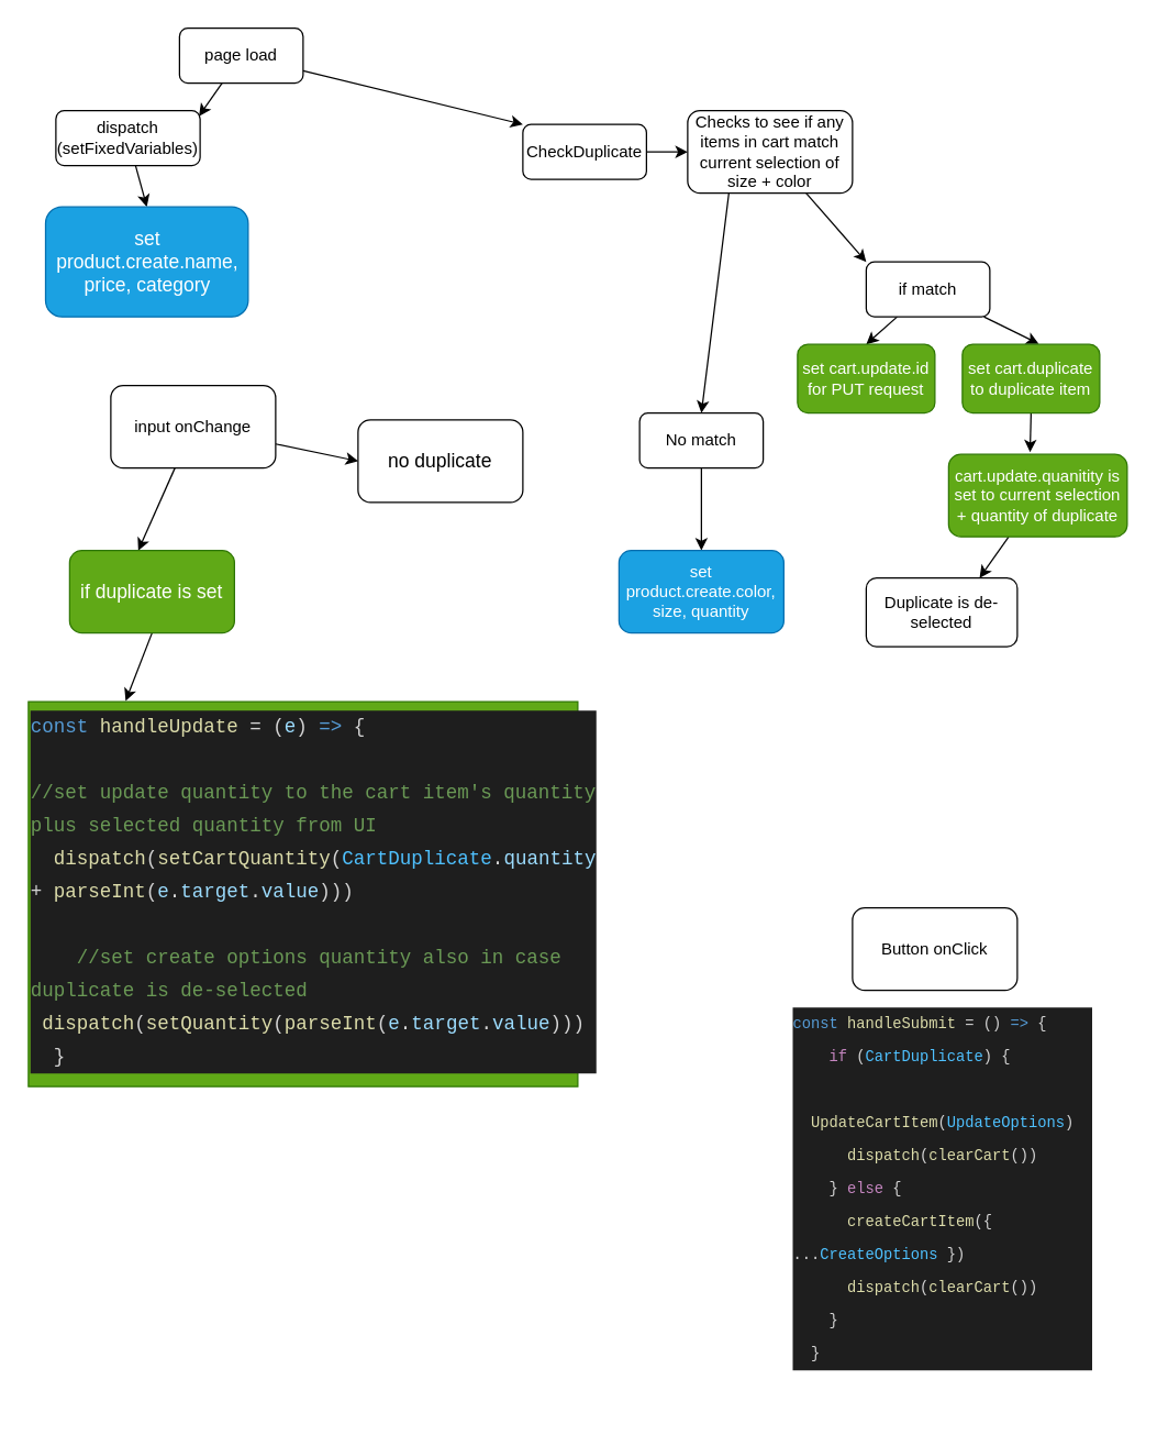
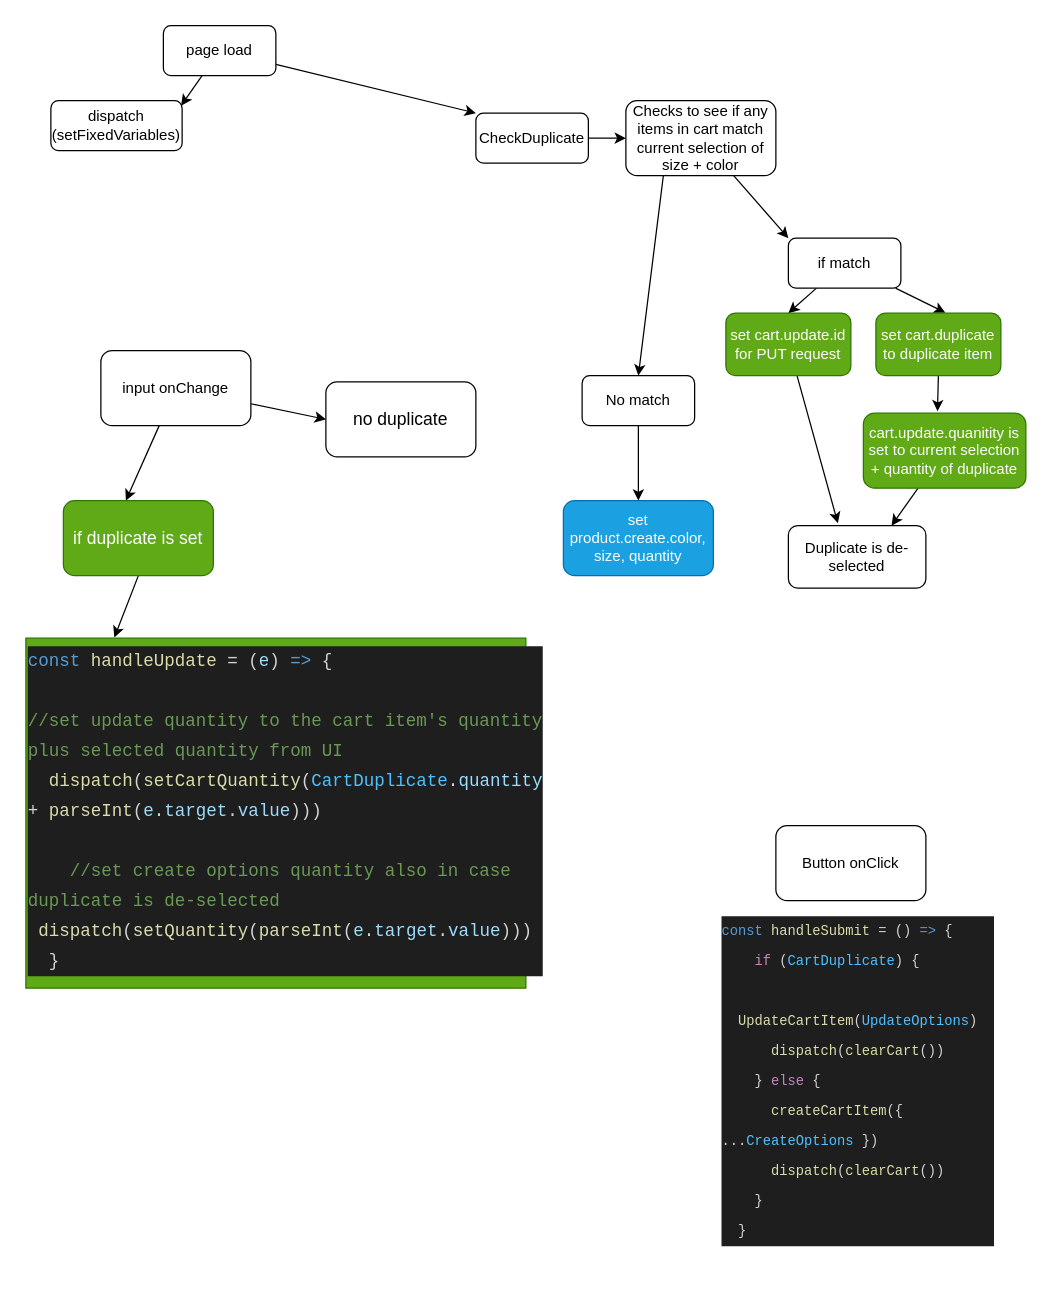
  <mxCell id="0" />
  <mxCell id="1" parent="0" />
  <mxCell id="2" style="edgeStyle=none;html=1;entryX=0.992;entryY=0.101;entryDx=0;entryDy=0;entryPerimeter=0;" edge="1" parent="1" source="4" target="6"><mxGeometry relative="1" as="geometry" /></mxCell>
  <mxCell id="3" style="edgeStyle=none;html=1;entryX=0;entryY=0;entryDx=0;entryDy=0;" edge="1" parent="1" source="4" target="8"><mxGeometry relative="1" as="geometry" /></mxCell>
  <mxCell id="4" value="page load" style="rounded=1;whiteSpace=wrap;html=1;" vertex="1" parent="1"><mxGeometry x="130" y="20" width="90" height="40" as="geometry" /></mxCell>
- <mxCell id="5" style="edgeStyle=none;html=1;entryX=0.5;entryY=0;entryDx=0;entryDy=0;fontSize=14;" edge="1" parent="1" source="6" target="34"><mxGeometry relative="1" as="geometry" /></mxCell>
  <mxCell id="6" value="dispatch&lt;br&gt;(setFixedVariables)" style="rounded=1;whiteSpace=wrap;html=1;" vertex="1" parent="1"><mxGeometry x="40" y="80" width="105" height="40" as="geometry" /></mxCell>
  <mxCell id="7" style="edgeStyle=none;html=1;exitX=1;exitY=0.5;exitDx=0;exitDy=0;entryX=0;entryY=0.5;entryDx=0;entryDy=0;" edge="1" parent="1" source="8" target="11"><mxGeometry relative="1" as="geometry" /></mxCell>
  <mxCell id="8" value="CheckDuplicate" style="rounded=1;whiteSpace=wrap;html=1;" vertex="1" parent="1"><mxGeometry x="380" y="90" width="90" height="40" as="geometry" /></mxCell>
  <mxCell id="9" style="edgeStyle=none;html=1;exitX=0.25;exitY=1;exitDx=0;exitDy=0;entryX=0.5;entryY=0;entryDx=0;entryDy=0;" edge="1" parent="1" source="11" target="27"><mxGeometry relative="1" as="geometry" /></mxCell>
  <mxCell id="10" style="edgeStyle=none;html=1;entryX=0;entryY=0;entryDx=0;entryDy=0;fontSize=14;" edge="1" parent="1" source="11" target="14"><mxGeometry relative="1" as="geometry" /></mxCell>
  <mxCell id="11" value="Checks to see if any items in cart match current selection of size + color" style="rounded=1;whiteSpace=wrap;html=1;" vertex="1" parent="1"><mxGeometry x="500" y="80" width="120" height="60" as="geometry" /></mxCell>
  <mxCell id="12" style="edgeStyle=none;html=1;entryX=0.5;entryY=0;entryDx=0;entryDy=0;" edge="1" parent="1" source="14" target="16"><mxGeometry relative="1" as="geometry" /></mxCell>
  <mxCell id="13" style="edgeStyle=none;html=1;entryX=0.556;entryY=-0.008;entryDx=0;entryDy=0;entryPerimeter=0;" edge="1" parent="1" source="14" target="18"><mxGeometry relative="1" as="geometry" /></mxCell>
  <mxCell id="14" value="if match" style="rounded=1;whiteSpace=wrap;html=1;" vertex="1" parent="1"><mxGeometry x="630" y="190" width="90" height="40" as="geometry" /></mxCell>
+ <mxCell id="15" style="edgeStyle=none;html=1;entryX=0.36;entryY=-0.038;entryDx=0;entryDy=0;entryPerimeter=0;" edge="1" parent="1" source="16" target="23"><mxGeometry relative="1" as="geometry" /></mxCell>
  <mxCell id="16" value="set cart.update.id for PUT request" style="rounded=1;whiteSpace=wrap;html=1;fillColor=#60a917;fontColor=#ffffff;strokeColor=#2D7600;" vertex="1" parent="1"><mxGeometry x="580" y="250" width="100" height="50" as="geometry" /></mxCell>
  <mxCell id="17" style="edgeStyle=none;html=1;exitX=0.5;exitY=1;exitDx=0;exitDy=0;entryX=0.456;entryY=-0.026;entryDx=0;entryDy=0;entryPerimeter=0;" edge="1" parent="1" source="18" target="25"><mxGeometry relative="1" as="geometry" /></mxCell>
  <mxCell id="18" value="set cart.duplicate to duplicate item" style="rounded=1;whiteSpace=wrap;html=1;fillColor=#60a917;fontColor=#ffffff;strokeColor=#2D7600;" vertex="1" parent="1"><mxGeometry x="700" y="250" width="100" height="50" as="geometry" /></mxCell>
  <mxCell id="19" style="edgeStyle=none;html=1;entryX=0.5;entryY=0;entryDx=0;entryDy=0;fontSize=14;" edge="1" parent="1" source="21"><mxGeometry relative="1" as="geometry"><mxPoint x="100" y="400" as="targetPoint" /></mxGeometry></mxCell>
  <mxCell id="20" style="edgeStyle=none;html=1;entryX=0;entryY=0.5;entryDx=0;entryDy=0;fontSize=14;" edge="1" parent="1" source="21" target="33"><mxGeometry relative="1" as="geometry" /></mxCell>
  <mxCell id="21" value="input onChange" style="rounded=1;whiteSpace=wrap;html=1;" vertex="1" parent="1"><mxGeometry x="80" y="280" width="120" height="60" as="geometry" /></mxCell>
  <mxCell id="22" value="Button onClick" style="rounded=1;whiteSpace=wrap;html=1;" vertex="1" parent="1"><mxGeometry x="620" y="660" width="120" height="60" as="geometry" /></mxCell>
  <mxCell id="23" value="Duplicate is de-selected" style="rounded=1;whiteSpace=wrap;html=1;" vertex="1" parent="1"><mxGeometry x="630" y="420" width="110" height="50" as="geometry" /></mxCell>
  <mxCell id="24" style="edgeStyle=none;html=1;entryX=0.75;entryY=0;entryDx=0;entryDy=0;" edge="1" parent="1" source="25" target="23"><mxGeometry relative="1" as="geometry" /></mxCell>
  <mxCell id="25" value="cart.update.quanitity is set to current selection + quantity of duplicate" style="rounded=1;whiteSpace=wrap;html=1;fillColor=#60a917;fontColor=#ffffff;strokeColor=#2D7600;" vertex="1" parent="1"><mxGeometry x="690" y="330" width="130" height="60" as="geometry" /></mxCell>
  <mxCell id="26" style="edgeStyle=none;html=1;entryX=0.5;entryY=0;entryDx=0;entryDy=0;fontSize=14;" edge="1" parent="1" source="27" target="28"><mxGeometry relative="1" as="geometry" /></mxCell>
  <mxCell id="27" value="No match" style="rounded=1;whiteSpace=wrap;html=1;" vertex="1" parent="1"><mxGeometry x="465" y="300" width="90" height="40" as="geometry" /></mxCell>
  <mxCell id="28" value="set product.create.color, size, quantity" style="rounded=1;whiteSpace=wrap;html=1;fillColor=#1ba1e2;fontColor=#ffffff;strokeColor=#006EAF;" vertex="1" parent="1"><mxGeometry x="450" y="400" width="120" height="60" as="geometry" /></mxCell>
  <mxCell id="29" value="&lt;font&gt;&lt;div style=&quot;text-align: left&quot;&gt;&lt;span style=&quot;font-size: 11px&quot;&gt;&lt;br class=&quot;Apple-interchange-newline&quot;&gt;&lt;br&gt;&lt;/span&gt;&lt;/div&gt;&lt;/font&gt;&lt;div style=&quot;color: rgb(212 , 212 , 212) ; background-color: rgb(30 , 30 , 30) ; font-family: &amp;quot;consolas&amp;quot; , &amp;quot;courier new&amp;quot; , monospace ; font-weight: normal ; line-height: 24px ; font-size: 11px&quot;&gt;&lt;div style=&quot;text-align: left&quot;&gt;&lt;font style=&quot;font-size: 11px&quot;&gt;&lt;span style=&quot;color: rgb(86 , 156 , 214)&quot;&gt;const&lt;/span&gt;&lt;span style=&quot;color: rgb(212 , 212 , 212)&quot;&gt;&lt;span&gt;&amp;nbsp;&lt;/span&gt;&lt;/span&gt;&lt;span style=&quot;color: rgb(220 , 220 , 170)&quot;&gt;handleSubmit&lt;/span&gt;&lt;span style=&quot;color: rgb(212 , 212 , 212)&quot;&gt;&lt;span&gt;&amp;nbsp;&lt;/span&gt;= ()&lt;span&gt;&amp;nbsp;&lt;/span&gt;&lt;/span&gt;&lt;span style=&quot;color: rgb(86 , 156 , 214)&quot;&gt;=&amp;gt;&lt;/span&gt;&lt;span style=&quot;color: rgb(212 , 212 , 212)&quot;&gt;&lt;span&gt;&amp;nbsp;&lt;/span&gt;{&lt;/span&gt;&lt;/font&gt;&lt;/div&gt;&lt;div style=&quot;text-align: left&quot;&gt;&lt;font style=&quot;font-size: 11px&quot;&gt;&lt;span style=&quot;color: rgb(212 , 212 , 212)&quot;&gt;&amp;nbsp; &amp;nbsp;&lt;span&gt;&amp;nbsp;&lt;/span&gt;&lt;/span&gt;&lt;span style=&quot;color: rgb(197 , 134 , 192)&quot;&gt;if&lt;/span&gt;&lt;span style=&quot;color: rgb(212 , 212 , 212)&quot;&gt;&lt;span&gt;&amp;nbsp;&lt;/span&gt;(&lt;/span&gt;&lt;span style=&quot;color: rgb(79 , 193 , 255)&quot;&gt;CartDuplicate&lt;/span&gt;&lt;span style=&quot;color: rgb(212 , 212 , 212)&quot;&gt;) {&lt;/span&gt;&lt;/font&gt;&lt;/div&gt;&lt;div style=&quot;text-align: left&quot;&gt;&lt;font style=&quot;font-size: 11px&quot;&gt;&lt;span style=&quot;color: rgb(212 , 212 , 212)&quot;&gt;&amp;nbsp; &amp;nbsp; &amp;nbsp;&lt;span&gt;&amp;nbsp;&lt;/span&gt;&lt;/span&gt;&lt;span style=&quot;color: rgb(220 , 220 , 170)&quot;&gt;UpdateCartItem&lt;/span&gt;&lt;span style=&quot;color: rgb(212 , 212 , 212)&quot;&gt;(&lt;/span&gt;&lt;span style=&quot;color: rgb(79 , 193 , 255)&quot;&gt;UpdateOptions&lt;/span&gt;&lt;span style=&quot;color: rgb(212 , 212 , 212)&quot;&gt;)&lt;/span&gt;&lt;/font&gt;&lt;/div&gt;&lt;div style=&quot;text-align: left&quot;&gt;&lt;font style=&quot;font-size: 11px&quot;&gt;&lt;span style=&quot;color: rgb(212 , 212 , 212)&quot;&gt;&amp;nbsp; &amp;nbsp; &amp;nbsp;&lt;span&gt;&amp;nbsp;&lt;/span&gt;&lt;/span&gt;&lt;span style=&quot;color: rgb(220 , 220 , 170)&quot;&gt;dispatch&lt;/span&gt;&lt;span style=&quot;color: rgb(212 , 212 , 212)&quot;&gt;(&lt;/span&gt;&lt;span style=&quot;color: rgb(220 , 220 , 170)&quot;&gt;clearCart&lt;/span&gt;&lt;span style=&quot;color: rgb(212 , 212 , 212)&quot;&gt;())&lt;/span&gt;&lt;/font&gt;&lt;/div&gt;&lt;div style=&quot;text-align: left&quot;&gt;&lt;font style=&quot;font-size: 11px&quot;&gt;&lt;span style=&quot;color: rgb(212 , 212 , 212)&quot;&gt;&amp;nbsp; &amp;nbsp; }&lt;span&gt;&amp;nbsp;&lt;/span&gt;&lt;/span&gt;&lt;span style=&quot;color: rgb(197 , 134 , 192)&quot;&gt;else&lt;/span&gt;&lt;span style=&quot;color: rgb(212 , 212 , 212)&quot;&gt;&lt;span&gt;&amp;nbsp;&lt;/span&gt;{&lt;/span&gt;&lt;/font&gt;&lt;/div&gt;&lt;div style=&quot;text-align: left&quot;&gt;&lt;font style=&quot;font-size: 11px&quot;&gt;&lt;span style=&quot;color: rgb(212 , 212 , 212)&quot;&gt;&amp;nbsp; &amp;nbsp; &amp;nbsp;&lt;span&gt;&amp;nbsp;&lt;/span&gt;&lt;/span&gt;&lt;span style=&quot;color: rgb(220 , 220 , 170)&quot;&gt;createCartItem&lt;/span&gt;&lt;span style=&quot;color: rgb(212 , 212 , 212)&quot;&gt;({ ...&lt;/span&gt;&lt;span style=&quot;color: rgb(79 , 193 , 255)&quot;&gt;CreateOptions&lt;/span&gt;&lt;span style=&quot;color: rgb(212 , 212 , 212)&quot;&gt;&lt;span&gt;&amp;nbsp;&lt;/span&gt;})&lt;/span&gt;&lt;/font&gt;&lt;/div&gt;&lt;div style=&quot;text-align: left&quot;&gt;&lt;font style=&quot;font-size: 11px&quot;&gt;&lt;span style=&quot;color: rgb(212 , 212 , 212)&quot;&gt;&amp;nbsp; &amp;nbsp; &amp;nbsp;&lt;span&gt;&amp;nbsp;&lt;/span&gt;&lt;/span&gt;&lt;span style=&quot;color: rgb(220 , 220 , 170)&quot;&gt;dispatch&lt;/span&gt;&lt;span style=&quot;color: rgb(212 , 212 , 212)&quot;&gt;(&lt;/span&gt;&lt;span style=&quot;color: rgb(220 , 220 , 170)&quot;&gt;clearCart&lt;/span&gt;&lt;span style=&quot;color: rgb(212 , 212 , 212)&quot;&gt;())&lt;/span&gt;&lt;/font&gt;&lt;/div&gt;&lt;div style=&quot;text-align: left&quot;&gt;&lt;span style=&quot;color: rgb(212 , 212 , 212)&quot;&gt;&lt;font style=&quot;font-size: 11px&quot;&gt;&amp;nbsp; &amp;nbsp; }&lt;/font&gt;&lt;/span&gt;&lt;/div&gt;&lt;div style=&quot;text-align: left&quot;&gt;&lt;span style=&quot;color: rgb(212 , 212 , 212)&quot;&gt;&lt;font style=&quot;font-size: 11px&quot;&gt;&amp;nbsp; }&lt;/font&gt;&lt;/span&gt;&lt;/div&gt;&lt;/div&gt;&lt;font&gt;&lt;div style=&quot;text-align: left&quot;&gt;&lt;span style=&quot;font-size: 11px&quot;&gt;&lt;br&gt;&lt;/span&gt;&lt;/div&gt;&lt;/font&gt;&lt;div style=&quot;text-align: left&quot;&gt;&lt;br style=&quot;color: rgb(240, 240, 240); font-family: helvetica; font-size: 12px; font-style: normal; font-weight: 400; letter-spacing: normal; text-align: left; text-indent: 0px; text-transform: none; word-spacing: 0px; background-color: rgb(42, 42, 42);&quot;&gt;&#10;&#10;&lt;/div&gt;" style="text;whiteSpace=wrap;html=1;fontSize=11;" vertex="1" parent="1"><mxGeometry x="575" y="700" width="220" height="260" as="geometry" /></mxCell>
  <mxCell id="30" value="&lt;div style=&quot;color: rgb(212 , 212 , 212) ; background-color: rgb(30 , 30 , 30) ; font-family: &amp;#34;consolas&amp;#34; , &amp;#34;courier new&amp;#34; , monospace ; font-weight: normal ; font-size: 14px ; line-height: 24px&quot;&gt;&lt;div&gt;&lt;span style=&quot;color: #569cd6&quot;&gt;const&lt;/span&gt;&lt;span style=&quot;color: #d4d4d4&quot;&gt; &lt;/span&gt;&lt;span style=&quot;color: #dcdcaa&quot;&gt;handleUpdate&lt;/span&gt;&lt;span style=&quot;color: #d4d4d4&quot;&gt; = (&lt;/span&gt;&lt;span style=&quot;color: #9cdcfe&quot;&gt;e&lt;/span&gt;&lt;span style=&quot;color: #d4d4d4&quot;&gt;) &lt;/span&gt;&lt;span style=&quot;color: #569cd6&quot;&gt;=&amp;gt;&lt;/span&gt;&lt;span style=&quot;color: #d4d4d4&quot;&gt; {&lt;/span&gt;&lt;/div&gt;&lt;div&gt;&lt;span style=&quot;color: #d4d4d4&quot;&gt;&amp;nbsp; &amp;nbsp;&lt;/span&gt;&lt;/div&gt;&lt;div&gt;&lt;span style=&quot;color: #6a9955&quot;&gt;//set update quantity to the cart item's quantity plus selected quantity from UI&lt;/span&gt;&lt;/div&gt;&lt;div&gt;&lt;span style=&quot;color: #d4d4d4&quot;&gt;&amp;nbsp;&amp;nbsp;&lt;/span&gt;&lt;span style=&quot;color: #dcdcaa&quot;&gt;dispatch&lt;/span&gt;&lt;span style=&quot;color: #d4d4d4&quot;&gt;(&lt;/span&gt;&lt;span style=&quot;color: #dcdcaa&quot;&gt;setCartQuantity&lt;/span&gt;&lt;span style=&quot;color: #d4d4d4&quot;&gt;(&lt;/span&gt;&lt;span style=&quot;color: #4fc1ff&quot;&gt;CartDuplicate&lt;/span&gt;&lt;span style=&quot;color: #d4d4d4&quot;&gt;.&lt;/span&gt;&lt;span style=&quot;color: #9cdcfe&quot;&gt;quantity&lt;/span&gt;&lt;span style=&quot;color: #d4d4d4&quot;&gt; + &lt;/span&gt;&lt;span style=&quot;color: #dcdcaa&quot;&gt;parseInt&lt;/span&gt;&lt;span style=&quot;color: #d4d4d4&quot;&gt;(&lt;/span&gt;&lt;span style=&quot;color: #9cdcfe&quot;&gt;e&lt;/span&gt;&lt;span style=&quot;color: #d4d4d4&quot;&gt;.&lt;/span&gt;&lt;span style=&quot;color: #9cdcfe&quot;&gt;target&lt;/span&gt;&lt;span style=&quot;color: #d4d4d4&quot;&gt;.&lt;/span&gt;&lt;span style=&quot;color: #9cdcfe&quot;&gt;value&lt;/span&gt;&lt;span style=&quot;color: #d4d4d4&quot;&gt;)))&lt;/span&gt;&lt;/div&gt;&lt;div&gt;&lt;span style=&quot;color: #d4d4d4&quot;&gt;&lt;br&gt;&lt;/span&gt;&lt;/div&gt;&lt;div&gt;&lt;span style=&quot;color: #d4d4d4&quot;&gt;&amp;nbsp; &amp;nbsp; &lt;/span&gt;&lt;span style=&quot;color: #6a9955&quot;&gt;//set create options quantity also in case duplicate is de-selected&lt;/span&gt;&lt;/div&gt;&lt;div&gt;&lt;span style=&quot;color: #d4d4d4&quot;&gt;&amp;nbsp;&lt;/span&gt;&lt;span style=&quot;color: #dcdcaa&quot;&gt;dispatch&lt;/span&gt;&lt;span style=&quot;color: #d4d4d4&quot;&gt;(&lt;/span&gt;&lt;span style=&quot;color: #dcdcaa&quot;&gt;setQuantity&lt;/span&gt;&lt;span style=&quot;color: #d4d4d4&quot;&gt;(&lt;/span&gt;&lt;span style=&quot;color: #dcdcaa&quot;&gt;parseInt&lt;/span&gt;&lt;span style=&quot;color: #d4d4d4&quot;&gt;(&lt;/span&gt;&lt;span style=&quot;color: #9cdcfe&quot;&gt;e&lt;/span&gt;&lt;span style=&quot;color: #d4d4d4&quot;&gt;.&lt;/span&gt;&lt;span style=&quot;color: #9cdcfe&quot;&gt;target&lt;/span&gt;&lt;span style=&quot;color: #d4d4d4&quot;&gt;.&lt;/span&gt;&lt;span style=&quot;color: #9cdcfe&quot;&gt;value&lt;/span&gt;&lt;span style=&quot;color: #d4d4d4&quot;&gt;)))&lt;/span&gt;&lt;/div&gt;&lt;div&gt;&lt;span style=&quot;color: #d4d4d4&quot;&gt;&amp;nbsp; }&lt;/span&gt;&lt;/div&gt;&lt;/div&gt;" style="text;whiteSpace=wrap;html=1;fontSize=11;fillColor=#60a917;fontColor=#ffffff;strokeColor=#2D7600;" vertex="1" parent="1"><mxGeometry x="20" y="510" width="400" height="280" as="geometry" /></mxCell>
  <mxCell id="31" style="edgeStyle=none;html=1;exitX=0.5;exitY=1;exitDx=0;exitDy=0;entryX=0.177;entryY=-0.002;entryDx=0;entryDy=0;entryPerimeter=0;fontSize=14;" edge="1" parent="1" source="32" target="30"><mxGeometry relative="1" as="geometry" /></mxCell>
  <mxCell id="32" value="if duplicate is set" style="rounded=1;whiteSpace=wrap;html=1;fontSize=14;fillColor=#60a917;fontColor=#ffffff;strokeColor=#2D7600;" vertex="1" parent="1"><mxGeometry x="50" y="400" width="120" height="60" as="geometry" /></mxCell>
  <mxCell id="33" value="no duplicate" style="rounded=1;whiteSpace=wrap;html=1;fontSize=14;" vertex="1" parent="1"><mxGeometry x="260" y="305" width="120" height="60" as="geometry" /></mxCell>
- <mxCell id="34" value="set product.create.name, price, category" style="rounded=1;whiteSpace=wrap;html=1;fontSize=14;fillColor=#1ba1e2;fontColor=#ffffff;strokeColor=#006EAF;" vertex="1" parent="1"><mxGeometry x="32.5" y="150" width="147.5" height="80" as="geometry" /></mxCell>
